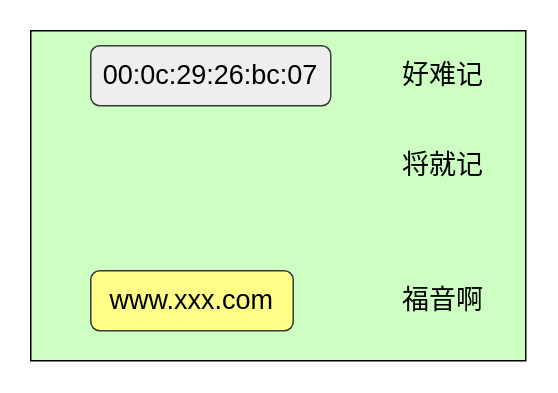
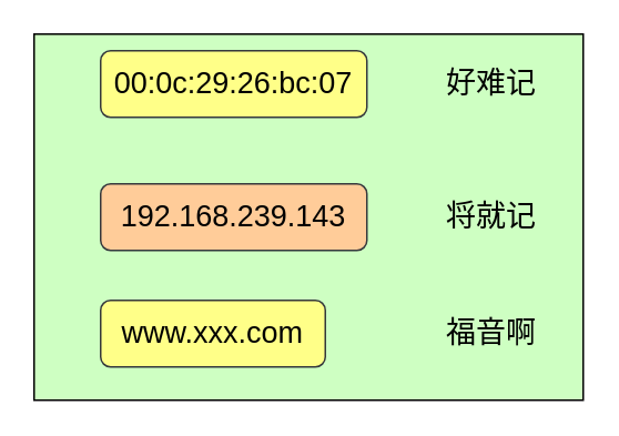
  <mxCell id="0" />
  <mxCell id="1" parent="0" />
  <mxCell id="2" value="" style="rounded=0;whiteSpace=wrap;html=1;fillColor=#CEFFC2;fontSize=18;" vertex="1" parent="1"><mxGeometry x="20" y="20" width="330" height="220" as="geometry" /></mxCell>
- <mxCell id="3" value="&lt;span&gt;00:0c:29:26:bc:07&lt;/span&gt;" style="rounded=1;whiteSpace=wrap;html=1;fillColor=#eeeeee;fontSize=18;strokeColor=#36393d;" vertex="1" parent="1"><mxGeometry x="60" y="30" width="160" height="40" as="geometry" /></mxCell>
+ <mxCell id="3" value="&lt;span&gt;00:0c:29:26:bc:07&lt;/span&gt;" style="rounded=1;whiteSpace=wrap;html=1;fillColor=#ffff88;fontSize=18;strokeColor=#36393d;" vertex="1" parent="1"><mxGeometry x="60" y="30" width="160" height="40" as="geometry" /></mxCell>
+ <mxCell id="4" value="&lt;span&gt;192.168.239.143&lt;/span&gt;" style="rounded=1;whiteSpace=wrap;html=1;fillColor=#ffcc99;fontSize=18;strokeColor=#36393d;" vertex="1" parent="1"><mxGeometry x="60" y="110" width="160" height="40" as="geometry" /></mxCell>
  <mxCell id="5" value="好难记" style="text;html=1;strokeColor=none;fillColor=none;align=center;verticalAlign=middle;whiteSpace=wrap;rounded=0;fontSize=18;" vertex="1" parent="1"><mxGeometry x="250" y="40" width="90" height="20" as="geometry" /></mxCell>
- <mxCell id="6" value="将就记" style="text;html=1;strokeColor=none;fillColor=none;align=center;verticalAlign=middle;whiteSpace=wrap;rounded=0;fontSize=18;" vertex="1" parent="1"><mxGeometry x="250" y="100" width="90" height="20" as="geometry" /></mxCell>
+ <mxCell id="6" value="将就记" style="text;html=1;strokeColor=none;fillColor=none;align=center;verticalAlign=middle;whiteSpace=wrap;rounded=0;fontSize=18;" vertex="1" parent="1"><mxGeometry x="250" y="120" width="90" height="20" as="geometry" /></mxCell>
  <mxCell id="7" value="福音啊" style="text;html=1;strokeColor=none;fillColor=none;align=center;verticalAlign=middle;whiteSpace=wrap;rounded=0;fontSize=18;" vertex="1" parent="1"><mxGeometry x="250" y="190" width="90" height="20" as="geometry" /></mxCell>
  <mxCell id="8" value="&lt;span&gt;www.xxx.com&lt;/span&gt;" style="rounded=1;whiteSpace=wrap;html=1;fillColor=#ffff88;fontSize=18;strokeColor=#36393d;" vertex="1" parent="1"><mxGeometry x="60" y="180" width="135" height="40" as="geometry" /></mxCell>
